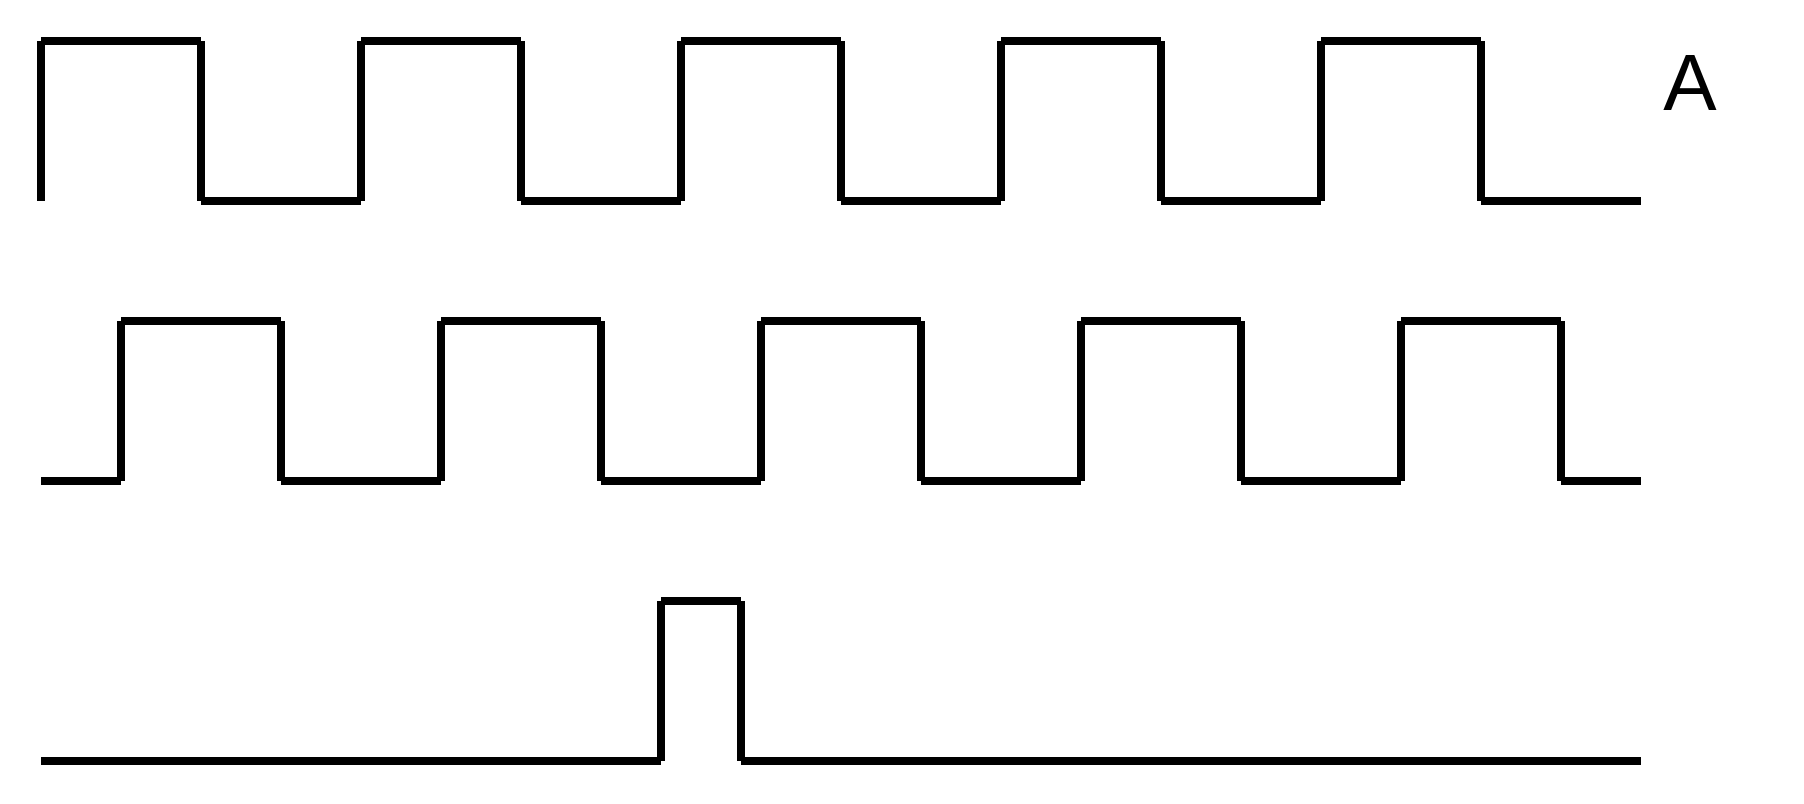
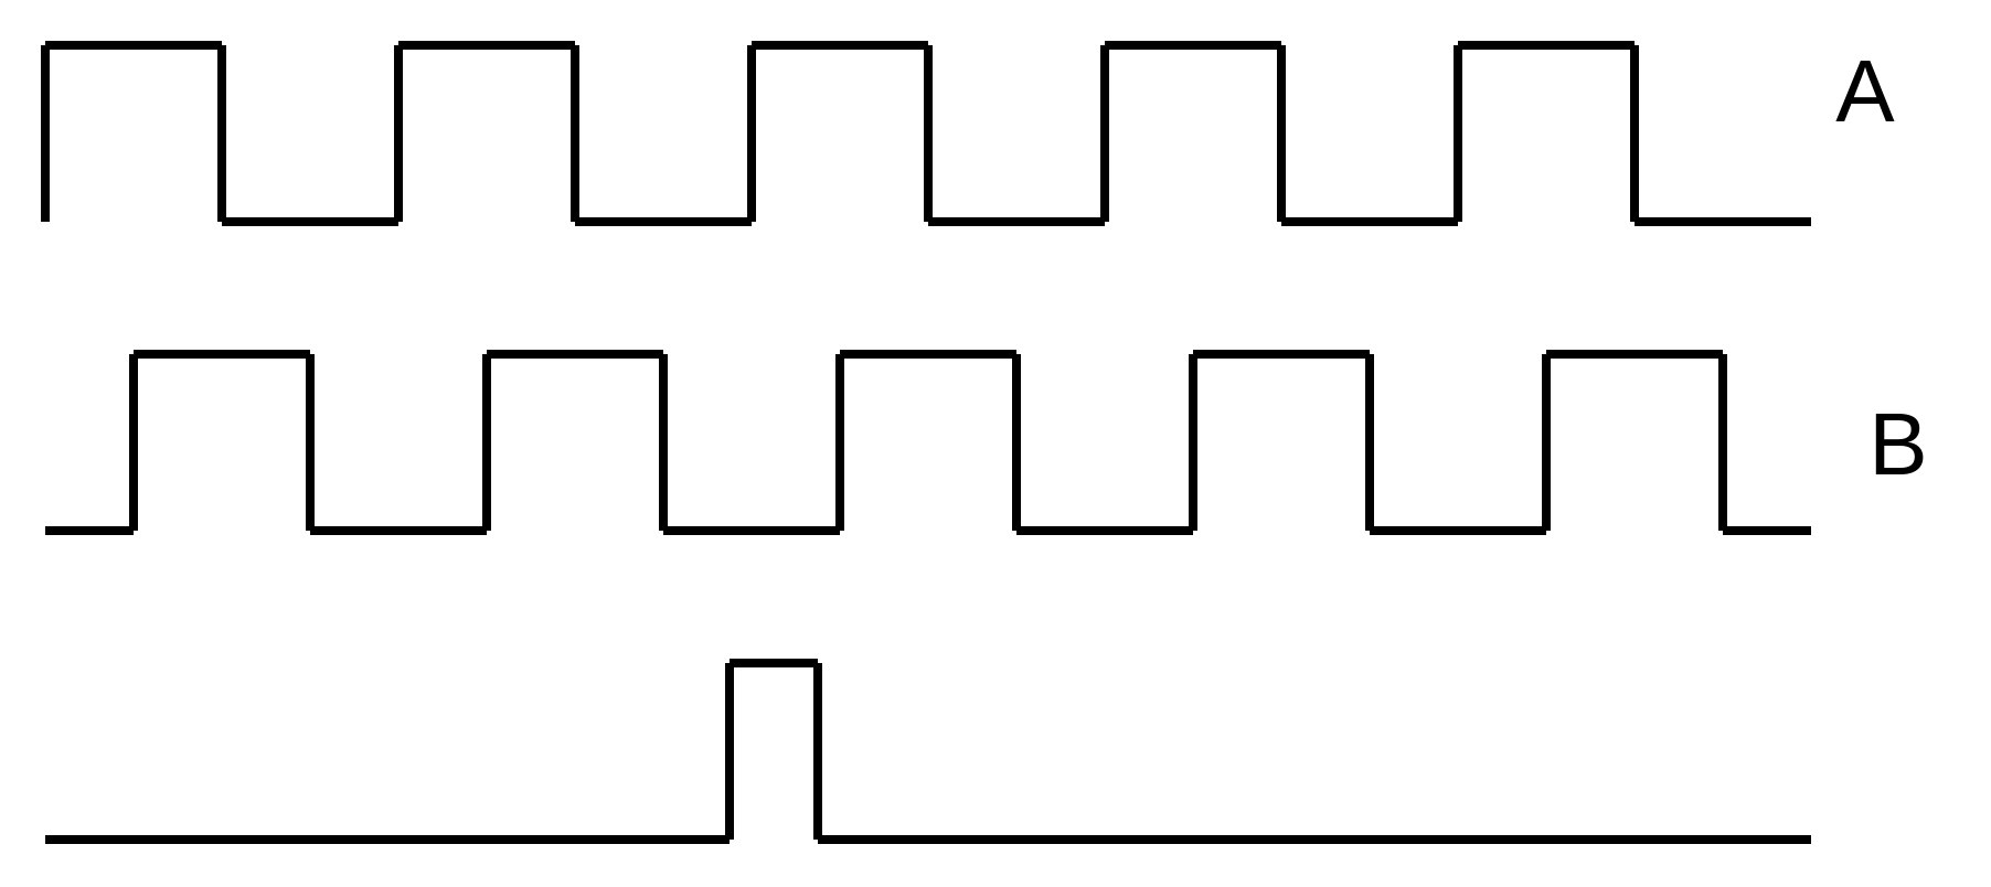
  <mxCell id="0" />
  <mxCell id="1" parent="0" />
  <mxCell id="2" value="" style="endArrow=none;html=1;strokeWidth=4;" edge="1" parent="1"><mxGeometry width="50" height="50" relative="1" as="geometry"><mxPoint x="20" y="100" as="sourcePoint" /><mxPoint x="20" y="20" as="targetPoint" /></mxGeometry></mxCell>
  <mxCell id="3" value="" style="endArrow=none;html=1;strokeWidth=4;" edge="1" parent="1"><mxGeometry width="50" height="50" relative="1" as="geometry"><mxPoint x="20" y="20" as="sourcePoint" /><mxPoint x="100" y="20" as="targetPoint" /></mxGeometry></mxCell>
  <mxCell id="4" value="" style="endArrow=none;html=1;strokeWidth=4;" edge="1" parent="1"><mxGeometry width="50" height="50" relative="1" as="geometry"><mxPoint x="100" y="100" as="sourcePoint" /><mxPoint x="100" y="20" as="targetPoint" /></mxGeometry></mxCell>
  <mxCell id="5" value="" style="endArrow=none;html=1;strokeWidth=4;" edge="1" parent="1"><mxGeometry width="50" height="50" relative="1" as="geometry"><mxPoint x="100" y="100" as="sourcePoint" /><mxPoint x="180" y="100" as="targetPoint" /></mxGeometry></mxCell>
  <mxCell id="6" value="" style="endArrow=none;html=1;strokeWidth=4;" edge="1" parent="1"><mxGeometry width="50" height="50" relative="1" as="geometry"><mxPoint x="180" y="100" as="sourcePoint" /><mxPoint x="180" y="20" as="targetPoint" /></mxGeometry></mxCell>
  <mxCell id="7" value="" style="endArrow=none;html=1;strokeWidth=4;" edge="1" parent="1"><mxGeometry width="50" height="50" relative="1" as="geometry"><mxPoint x="180" y="20" as="sourcePoint" /><mxPoint x="260" y="20" as="targetPoint" /></mxGeometry></mxCell>
  <mxCell id="8" value="" style="endArrow=none;html=1;strokeWidth=4;" edge="1" parent="1"><mxGeometry width="50" height="50" relative="1" as="geometry"><mxPoint x="260" y="100" as="sourcePoint" /><mxPoint x="260" y="20" as="targetPoint" /></mxGeometry></mxCell>
  <mxCell id="9" value="" style="endArrow=none;html=1;strokeWidth=4;" edge="1" parent="1"><mxGeometry width="50" height="50" relative="1" as="geometry"><mxPoint x="260" y="100" as="sourcePoint" /><mxPoint x="340" y="100" as="targetPoint" /></mxGeometry></mxCell>
  <mxCell id="10" value="" style="endArrow=none;html=1;strokeWidth=4;" edge="1" parent="1"><mxGeometry width="50" height="50" relative="1" as="geometry"><mxPoint x="340" y="100" as="sourcePoint" /><mxPoint x="340" y="20" as="targetPoint" /></mxGeometry></mxCell>
  <mxCell id="11" value="" style="endArrow=none;html=1;strokeWidth=4;" edge="1" parent="1"><mxGeometry width="50" height="50" relative="1" as="geometry"><mxPoint x="340" y="20" as="sourcePoint" /><mxPoint x="420" y="20" as="targetPoint" /></mxGeometry></mxCell>
  <mxCell id="12" value="" style="endArrow=none;html=1;strokeWidth=4;" edge="1" parent="1"><mxGeometry width="50" height="50" relative="1" as="geometry"><mxPoint x="420" y="100" as="sourcePoint" /><mxPoint x="420" y="20" as="targetPoint" /></mxGeometry></mxCell>
  <mxCell id="13" value="" style="endArrow=none;html=1;strokeWidth=4;" edge="1" parent="1"><mxGeometry width="50" height="50" relative="1" as="geometry"><mxPoint x="420" y="100" as="sourcePoint" /><mxPoint x="500" y="100" as="targetPoint" /></mxGeometry></mxCell>
  <mxCell id="14" value="" style="endArrow=none;html=1;strokeWidth=4;" edge="1" parent="1"><mxGeometry width="50" height="50" relative="1" as="geometry"><mxPoint x="500" y="100" as="sourcePoint" /><mxPoint x="500" y="20" as="targetPoint" /></mxGeometry></mxCell>
  <mxCell id="15" value="" style="endArrow=none;html=1;strokeWidth=4;" edge="1" parent="1"><mxGeometry width="50" height="50" relative="1" as="geometry"><mxPoint x="500" y="20" as="sourcePoint" /><mxPoint x="580" y="20" as="targetPoint" /></mxGeometry></mxCell>
  <mxCell id="16" value="" style="endArrow=none;html=1;strokeWidth=4;" edge="1" parent="1"><mxGeometry width="50" height="50" relative="1" as="geometry"><mxPoint x="580" y="100" as="sourcePoint" /><mxPoint x="580" y="20" as="targetPoint" /></mxGeometry></mxCell>
  <mxCell id="17" value="" style="endArrow=none;html=1;strokeWidth=4;" edge="1" parent="1"><mxGeometry width="50" height="50" relative="1" as="geometry"><mxPoint x="580" y="100" as="sourcePoint" /><mxPoint x="660" y="100" as="targetPoint" /></mxGeometry></mxCell>
  <mxCell id="18" value="" style="endArrow=none;html=1;strokeWidth=4;" edge="1" parent="1"><mxGeometry width="50" height="50" relative="1" as="geometry"><mxPoint x="660" y="100" as="sourcePoint" /><mxPoint x="660" y="20" as="targetPoint" /></mxGeometry></mxCell>
  <mxCell id="19" value="" style="endArrow=none;html=1;strokeWidth=4;" edge="1" parent="1"><mxGeometry width="50" height="50" relative="1" as="geometry"><mxPoint x="660" y="20" as="sourcePoint" /><mxPoint x="740" y="20" as="targetPoint" /></mxGeometry></mxCell>
  <mxCell id="20" value="" style="endArrow=none;html=1;strokeWidth=4;" edge="1" parent="1"><mxGeometry width="50" height="50" relative="1" as="geometry"><mxPoint x="740" y="100" as="sourcePoint" /><mxPoint x="740" y="20" as="targetPoint" /></mxGeometry></mxCell>
  <mxCell id="21" value="" style="endArrow=none;html=1;strokeWidth=4;" edge="1" parent="1"><mxGeometry width="50" height="50" relative="1" as="geometry"><mxPoint x="740" y="100" as="sourcePoint" /><mxPoint x="820" y="100" as="targetPoint" /></mxGeometry></mxCell>
  <mxCell id="22" value="" style="endArrow=none;html=1;strokeWidth=4;" edge="1" parent="1"><mxGeometry width="50" height="50" relative="1" as="geometry"><mxPoint x="60" y="240" as="sourcePoint" /><mxPoint x="60" y="160" as="targetPoint" /></mxGeometry></mxCell>
  <mxCell id="23" value="" style="endArrow=none;html=1;strokeWidth=4;" edge="1" parent="1"><mxGeometry width="50" height="50" relative="1" as="geometry"><mxPoint x="60" y="160" as="sourcePoint" /><mxPoint x="140" y="160" as="targetPoint" /></mxGeometry></mxCell>
  <mxCell id="24" value="" style="endArrow=none;html=1;strokeWidth=4;" edge="1" parent="1"><mxGeometry width="50" height="50" relative="1" as="geometry"><mxPoint x="140" y="240" as="sourcePoint" /><mxPoint x="140" y="160" as="targetPoint" /></mxGeometry></mxCell>
  <mxCell id="25" value="" style="endArrow=none;html=1;strokeWidth=4;" edge="1" parent="1"><mxGeometry width="50" height="50" relative="1" as="geometry"><mxPoint x="140" y="240" as="sourcePoint" /><mxPoint x="220" y="240" as="targetPoint" /></mxGeometry></mxCell>
  <mxCell id="26" value="" style="endArrow=none;html=1;strokeWidth=4;" edge="1" parent="1"><mxGeometry width="50" height="50" relative="1" as="geometry"><mxPoint x="220" y="240" as="sourcePoint" /><mxPoint x="220" y="160" as="targetPoint" /></mxGeometry></mxCell>
  <mxCell id="27" value="" style="endArrow=none;html=1;strokeWidth=4;" edge="1" parent="1"><mxGeometry width="50" height="50" relative="1" as="geometry"><mxPoint x="220" y="160" as="sourcePoint" /><mxPoint x="300" y="160" as="targetPoint" /></mxGeometry></mxCell>
  <mxCell id="28" value="" style="endArrow=none;html=1;strokeWidth=4;" edge="1" parent="1"><mxGeometry width="50" height="50" relative="1" as="geometry"><mxPoint x="300" y="240" as="sourcePoint" /><mxPoint x="300" y="160" as="targetPoint" /></mxGeometry></mxCell>
  <mxCell id="29" value="" style="endArrow=none;html=1;strokeWidth=4;" edge="1" parent="1"><mxGeometry width="50" height="50" relative="1" as="geometry"><mxPoint x="300" y="240" as="sourcePoint" /><mxPoint x="380" y="240" as="targetPoint" /></mxGeometry></mxCell>
  <mxCell id="30" value="" style="endArrow=none;html=1;strokeWidth=4;" edge="1" parent="1"><mxGeometry width="50" height="50" relative="1" as="geometry"><mxPoint x="380" y="240" as="sourcePoint" /><mxPoint x="380" y="160" as="targetPoint" /></mxGeometry></mxCell>
  <mxCell id="31" value="" style="endArrow=none;html=1;strokeWidth=4;" edge="1" parent="1"><mxGeometry width="50" height="50" relative="1" as="geometry"><mxPoint x="380" y="160" as="sourcePoint" /><mxPoint x="460" y="160" as="targetPoint" /></mxGeometry></mxCell>
  <mxCell id="32" value="" style="endArrow=none;html=1;strokeWidth=4;" edge="1" parent="1"><mxGeometry width="50" height="50" relative="1" as="geometry"><mxPoint x="460" y="240" as="sourcePoint" /><mxPoint x="460" y="160" as="targetPoint" /></mxGeometry></mxCell>
  <mxCell id="33" value="" style="endArrow=none;html=1;strokeWidth=4;" edge="1" parent="1"><mxGeometry width="50" height="50" relative="1" as="geometry"><mxPoint x="460" y="240" as="sourcePoint" /><mxPoint x="540" y="240" as="targetPoint" /></mxGeometry></mxCell>
  <mxCell id="34" value="" style="endArrow=none;html=1;strokeWidth=4;" edge="1" parent="1"><mxGeometry width="50" height="50" relative="1" as="geometry"><mxPoint x="540" y="240" as="sourcePoint" /><mxPoint x="540" y="160" as="targetPoint" /></mxGeometry></mxCell>
  <mxCell id="35" value="" style="endArrow=none;html=1;strokeWidth=4;" edge="1" parent="1"><mxGeometry width="50" height="50" relative="1" as="geometry"><mxPoint x="540" y="160" as="sourcePoint" /><mxPoint x="620" y="160" as="targetPoint" /></mxGeometry></mxCell>
  <mxCell id="36" value="" style="endArrow=none;html=1;strokeWidth=4;" edge="1" parent="1"><mxGeometry width="50" height="50" relative="1" as="geometry"><mxPoint x="620" y="240" as="sourcePoint" /><mxPoint x="620" y="160" as="targetPoint" /></mxGeometry></mxCell>
  <mxCell id="37" value="" style="endArrow=none;html=1;strokeWidth=4;" edge="1" parent="1"><mxGeometry width="50" height="50" relative="1" as="geometry"><mxPoint x="620" y="240" as="sourcePoint" /><mxPoint x="700" y="240" as="targetPoint" /></mxGeometry></mxCell>
  <mxCell id="38" value="" style="endArrow=none;html=1;strokeWidth=4;" edge="1" parent="1"><mxGeometry width="50" height="50" relative="1" as="geometry"><mxPoint x="700" y="240" as="sourcePoint" /><mxPoint x="700" y="160" as="targetPoint" /></mxGeometry></mxCell>
  <mxCell id="39" value="" style="endArrow=none;html=1;strokeWidth=4;" edge="1" parent="1"><mxGeometry width="50" height="50" relative="1" as="geometry"><mxPoint x="700" y="160" as="sourcePoint" /><mxPoint x="780" y="160" as="targetPoint" /></mxGeometry></mxCell>
  <mxCell id="40" value="" style="endArrow=none;html=1;strokeWidth=4;" edge="1" parent="1"><mxGeometry width="50" height="50" relative="1" as="geometry"><mxPoint x="780" y="240" as="sourcePoint" /><mxPoint x="780" y="160" as="targetPoint" /></mxGeometry></mxCell>
  <mxCell id="41" value="" style="endArrow=none;html=1;strokeWidth=4;" edge="1" parent="1"><mxGeometry width="50" height="50" relative="1" as="geometry"><mxPoint x="780" y="240" as="sourcePoint" /><mxPoint x="820" y="240" as="targetPoint" /></mxGeometry></mxCell>
  <mxCell id="42" value="" style="endArrow=none;html=1;strokeWidth=4;" edge="1" parent="1"><mxGeometry width="50" height="50" relative="1" as="geometry"><mxPoint x="60" y="240" as="sourcePoint" /><mxPoint x="20" y="240" as="targetPoint" /></mxGeometry></mxCell>
  <mxCell id="43" value="" style="endArrow=none;html=1;strokeWidth=4;" edge="1" parent="1"><mxGeometry width="50" height="50" relative="1" as="geometry"><mxPoint x="20" y="380" as="sourcePoint" /><mxPoint x="330" y="380" as="targetPoint" /></mxGeometry></mxCell>
  <mxCell id="44" value="" style="endArrow=none;html=1;strokeWidth=4;" edge="1" parent="1"><mxGeometry width="50" height="50" relative="1" as="geometry"><mxPoint x="330" y="380" as="sourcePoint" /><mxPoint x="330" y="300" as="targetPoint" /></mxGeometry></mxCell>
  <mxCell id="45" value="" style="endArrow=none;html=1;strokeWidth=4;" edge="1" parent="1"><mxGeometry width="50" height="50" relative="1" as="geometry"><mxPoint x="370" y="380" as="sourcePoint" /><mxPoint x="820" y="380" as="targetPoint" /></mxGeometry></mxCell>
  <mxCell id="46" value="" style="endArrow=none;html=1;strokeWidth=4;" edge="1" parent="1"><mxGeometry width="50" height="50" relative="1" as="geometry"><mxPoint x="370" y="380" as="sourcePoint" /><mxPoint x="370" y="300" as="targetPoint" /></mxGeometry></mxCell>
  <mxCell id="47" value="" style="endArrow=none;html=1;strokeWidth=4;" edge="1" parent="1"><mxGeometry width="50" height="50" relative="1" as="geometry"><mxPoint x="330" y="300" as="sourcePoint" /><mxPoint x="370" y="300" as="targetPoint" /></mxGeometry></mxCell>
  <mxCell id="48" value="A" style="text;html=1;strokeColor=none;fillColor=none;align=center;verticalAlign=middle;whiteSpace=wrap;rounded=0;strokeWidth=3;fontStyle=0;fontSize=40;" vertex="1" parent="1"><mxGeometry x="825" y="30" width="40" height="20" as="geometry" /></mxCell>
+ <mxCell id="49" value="B" style="text;html=1;strokeColor=none;fillColor=none;align=center;verticalAlign=middle;whiteSpace=wrap;rounded=0;fontSize=40;" vertex="1" parent="1"><mxGeometry x="840" y="190" width="40" height="20" as="geometry" /></mxCell>
